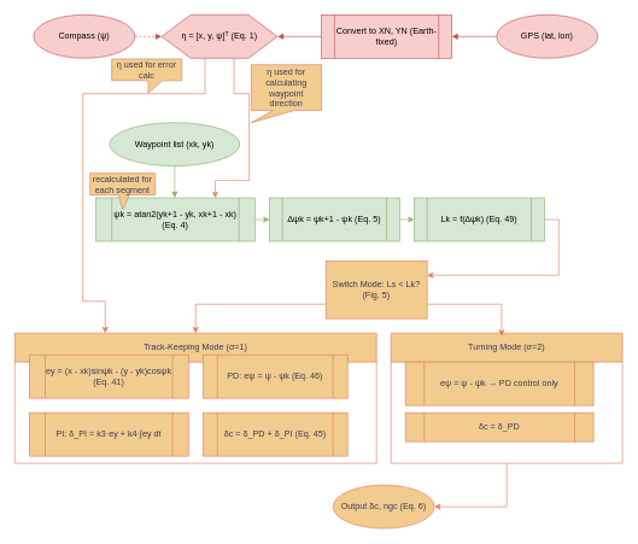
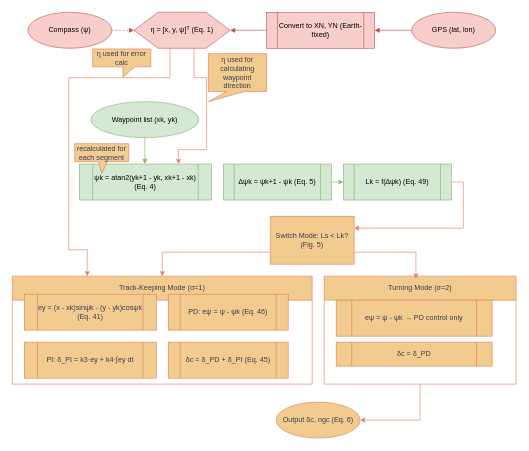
  <mxCell id="0" />
  <mxCell id="1" parent="0" />
  <mxCell id="2" value="GPS (lat, lon)" style="shape=ellipse;whiteSpace=wrap;html=1;labelBackgroundColor=none;fillColor=#f8cecc;strokeColor=#b85450;" vertex="1" parent="1"><mxGeometry x="686" y="20" width="140" height="60" as="geometry" /></mxCell>
  <mxCell id="3" value="Compass (ψ)" style="shape=ellipse;whiteSpace=wrap;html=1;labelBackgroundColor=none;fillColor=#f8cecc;strokeColor=#b85450;" vertex="1" parent="1"><mxGeometry x="46" y="20" width="140" height="60" as="geometry" /></mxCell>
  <mxCell id="4" value="Convert to XN, YN (Earth-fixed)" style="shape=process;whiteSpace=wrap;html=1;labelBackgroundColor=none;fillColor=#f8cecc;strokeColor=#b85450;" vertex="1" parent="1"><mxGeometry x="444" y="20" width="180" height="60" as="geometry" /></mxCell>
  <mxCell id="5" style="edgeStyle=orthogonalEdgeStyle;rounded=0;orthogonalLoop=1;jettySize=auto;html=1;exitX=0.375;exitY=1;exitDx=0;exitDy=0;entryX=0.25;entryY=0;entryDx=0;entryDy=0;strokeColor=#E07A5F;fontColor=#393C56;fillColor=#F2CC8F;" edge="1" parent="1" source="7" target="17"><mxGeometry relative="1" as="geometry"><Array as="points"><mxPoint x="283" y="129" /><mxPoint x="114" y="129" /><mxPoint x="114" y="416" /><mxPoint x="145" y="416" /></Array></mxGeometry></mxCell>
  <mxCell id="6" style="edgeStyle=orthogonalEdgeStyle;rounded=0;orthogonalLoop=1;jettySize=auto;html=1;exitX=0.625;exitY=1;exitDx=0;exitDy=0;entryX=0.75;entryY=0;entryDx=0;entryDy=0;strokeColor=#E07A5F;fontColor=#393C56;fillColor=#F2CC8F;" edge="1" parent="1" source="7" target="10"><mxGeometry relative="1" as="geometry"><Array as="points"><mxPoint x="323" y="129" /><mxPoint x="344" y="129" /><mxPoint x="344" y="249" /><mxPoint x="297" y="249" /></Array></mxGeometry></mxCell>
  <mxCell id="7" value="η = [x, y, ψ]ᵀ (Eq. 1)" style="shape=hexagon;whiteSpace=wrap;html=1;labelBackgroundColor=none;fillColor=#f8cecc;strokeColor=#b85450;" vertex="1" parent="1"><mxGeometry x="223" y="20" width="160" height="60" as="geometry" /></mxCell>
  <mxCell id="8" value="Waypoint list (xk, yk)" style="shape=ellipse;whiteSpace=wrap;html=1;labelBackgroundColor=none;fillColor=#d5e8d4;strokeColor=#82b366;" vertex="1" parent="1"><mxGeometry x="151" y="169" width="180" height="60" as="geometry" /></mxCell>
- <mxCell id="9" style="edgeStyle=orthogonalEdgeStyle;rounded=0;orthogonalLoop=1;jettySize=auto;html=1;exitX=1;exitY=0.5;exitDx=0;exitDy=0;entryX=0;entryY=0.5;entryDx=0;entryDy=0;strokeColor=#82b366;fontColor=#393C56;fillColor=#d5e8d4;" edge="1" parent="1" source="10" target="12"><mxGeometry relative="1" as="geometry" /></mxCell>
  <mxCell id="10" value="ψk = atan2(yk+1 - yk, xk+1 - xk) (Eq. 4)" style="shape=process;whiteSpace=wrap;html=1;labelBackgroundColor=none;fillColor=#d5e8d4;strokeColor=#82b366;" vertex="1" parent="1"><mxGeometry x="132" y="273" width="220" height="60" as="geometry" /></mxCell>
  <mxCell id="11" style="edgeStyle=orthogonalEdgeStyle;rounded=0;orthogonalLoop=1;jettySize=auto;html=1;exitX=1;exitY=0.5;exitDx=0;exitDy=0;entryX=0;entryY=0.5;entryDx=0;entryDy=0;strokeColor=#82b366;fontColor=#393C56;fillColor=#d5e8d4;" edge="1" parent="1" source="12" target="14"><mxGeometry relative="1" as="geometry" /></mxCell>
  <mxCell id="12" value="∆ψk = ψk+1 - ψk (Eq. 5)" style="shape=process;whiteSpace=wrap;html=1;labelBackgroundColor=none;fillColor=#d5e8d4;strokeColor=#82b366;" vertex="1" parent="1"><mxGeometry x="372" y="273" width="180" height="60" as="geometry" /></mxCell>
  <mxCell id="13" style="edgeStyle=orthogonalEdgeStyle;rounded=0;orthogonalLoop=1;jettySize=auto;html=1;exitX=1;exitY=0.5;exitDx=0;exitDy=0;entryX=1;entryY=0.25;entryDx=0;entryDy=0;strokeColor=#E07A5F;fontColor=#393C56;fillColor=#F2CC8F;" edge="1" parent="1" source="14" target="16"><mxGeometry relative="1" as="geometry" /></mxCell>
  <mxCell id="14" value="Lk = f(∆ψk) (Eq. 49)" style="shape=process;whiteSpace=wrap;html=1;labelBackgroundColor=none;fillColor=#d5e8d4;strokeColor=#82b366;" vertex="1" parent="1"><mxGeometry x="572" y="273" width="180" height="60" as="geometry" /></mxCell>
  <mxCell id="15" style="edgeStyle=orthogonalEdgeStyle;rounded=0;orthogonalLoop=1;jettySize=auto;html=1;exitX=0;exitY=0.75;exitDx=0;exitDy=0;entryX=0.5;entryY=0;entryDx=0;entryDy=0;strokeColor=#E07A5F;fontColor=#393C56;fillColor=#F2CC8F;" edge="1" parent="1" source="16" target="17"><mxGeometry relative="1" as="geometry" /></mxCell>
  <mxCell id="16" value="Switch Mode: Ls &lt; Lk? (Fig. 5)" style="shape=diamond;whiteSpace=wrap;html=1;labelBackgroundColor=none;fillColor=#F2CC8F;strokeColor=#E07A5F;fontColor=#393C56;" vertex="1" parent="1"><mxGeometry x="450" y="360" width="140" height="80" as="geometry" /></mxCell>
  <mxCell id="17" value="Track-Keeping Mode (σ=1)" style="shape=swimlane;whiteSpace=wrap;html=1;labelBackgroundColor=none;fillColor=#F2CC8F;strokeColor=#E07A5F;fontColor=#393C56;" vertex="1" parent="1"><mxGeometry x="20" y="460" width="500" height="180" as="geometry" /></mxCell>
  <mxCell id="18" value="ey = (x - xk)sinψk - (y - yk)cosψk (Eq. 41)" style="shape=process;whiteSpace=wrap;html=1;labelBackgroundColor=none;fillColor=#F2CC8F;strokeColor=#E07A5F;fontColor=#393C56;" vertex="1" parent="17"><mxGeometry x="20" y="30" width="220" height="60" as="geometry" /></mxCell>
  <mxCell id="19" value="PD: eψ = ψ - ψk (Eq. 46)" style="shape=process;whiteSpace=wrap;html=1;labelBackgroundColor=none;fillColor=#F2CC8F;strokeColor=#E07A5F;fontColor=#393C56;" vertex="1" parent="17"><mxGeometry x="260" y="30" width="200" height="60" as="geometry" /></mxCell>
  <mxCell id="20" value="PI: δ_PI = k3·ey + k4·∫ey dt" style="shape=process;whiteSpace=wrap;html=1;labelBackgroundColor=none;fillColor=#F2CC8F;strokeColor=#E07A5F;fontColor=#393C56;" vertex="1" parent="17"><mxGeometry x="20" y="110" width="220" height="60" as="geometry" /></mxCell>
  <mxCell id="21" value="δc = δ_PD + δ_PI (Eq. 45)" style="shape=process;whiteSpace=wrap;html=1;labelBackgroundColor=none;fillColor=#F2CC8F;strokeColor=#E07A5F;fontColor=#393C56;" vertex="1" parent="17"><mxGeometry x="260" y="110" width="200" height="60" as="geometry" /></mxCell>
  <mxCell id="22" style="edgeStyle=orthogonalEdgeStyle;rounded=0;orthogonalLoop=1;jettySize=auto;html=1;exitX=0.5;exitY=1;exitDx=0;exitDy=0;strokeColor=#E07A5F;fontColor=#393C56;fillColor=#F2CC8F;entryX=1;entryY=0.5;entryDx=0;entryDy=0;" edge="1" parent="1" source="23" target="26"><mxGeometry relative="1" as="geometry"><mxPoint x="610" y="710" as="targetPoint" /></mxGeometry></mxCell>
  <mxCell id="23" value="Turning Mode (σ=2)" style="shape=swimlane;whiteSpace=wrap;html=1;labelBackgroundColor=none;fillColor=#F2CC8F;strokeColor=#E07A5F;fontColor=#393C56;" vertex="1" parent="1"><mxGeometry x="540" y="460" width="320" height="180" as="geometry" /></mxCell>
  <mxCell id="24" value="eψ = ψ - ψk → PD control only" style="shape=process;whiteSpace=wrap;html=1;labelBackgroundColor=none;fillColor=#F2CC8F;strokeColor=#E07A5F;fontColor=#393C56;" vertex="1" parent="23"><mxGeometry x="20" y="40" width="260" height="60" as="geometry" /></mxCell>
  <mxCell id="25" value="δc = δ_PD" style="shape=process;whiteSpace=wrap;html=1;labelBackgroundColor=none;fillColor=#F2CC8F;strokeColor=#E07A5F;fontColor=#393C56;" vertex="1" parent="23"><mxGeometry x="20" y="110" width="260" height="40" as="geometry" /></mxCell>
  <mxCell id="26" value="Output δc, ngc (Eq. 6)" style="shape=ellipse;whiteSpace=wrap;html=1;labelBackgroundColor=none;fillColor=#F2CC8F;strokeColor=#E07A5F;fontColor=#393C56;" vertex="1" parent="1"><mxGeometry x="460" y="670" width="140" height="60" as="geometry" /></mxCell>
  <mxCell id="27" style="edgeStyle=orthogonalEdgeStyle;endArrow=block;html=1;strokeColor=#b85450;labelBackgroundColor=none;fontColor=default;fillColor=#f8cecc;" edge="1" parent="1" source="2" target="4"><mxGeometry relative="1" as="geometry" /></mxCell>
  <mxCell id="28" style="edgeStyle=orthogonalEdgeStyle;endArrow=block;html=1;strokeColor=#b85450;labelBackgroundColor=none;fontColor=default;fillColor=#f8cecc;dashed=1;" edge="1" parent="1" source="3" target="7"><mxGeometry relative="1" as="geometry" /></mxCell>
  <mxCell id="29" style="edgeStyle=orthogonalEdgeStyle;endArrow=block;html=1;strokeColor=#b85450;labelBackgroundColor=none;fontColor=default;fillColor=#f8cecc;" edge="1" parent="1" source="4" target="7"><mxGeometry relative="1" as="geometry" /></mxCell>
  <mxCell id="30" style="edgeStyle=orthogonalEdgeStyle;endArrow=block;html=1;strokeColor=#82b366;labelBackgroundColor=none;fontColor=default;fillColor=#d5e8d4;" edge="1" parent="1" source="8" target="10"><mxGeometry relative="1" as="geometry"><Array as="points"><mxPoint x="244" y="279" /><mxPoint x="244" y="279" /></Array></mxGeometry></mxCell>
  <mxCell id="31" style="edgeStyle=orthogonalEdgeStyle;rounded=0;orthogonalLoop=1;jettySize=auto;html=1;exitX=1;exitY=0.75;exitDx=0;exitDy=0;entryX=0.478;entryY=0.022;entryDx=0;entryDy=0;entryPerimeter=0;strokeColor=#E07A5F;fontColor=#393C56;fillColor=#F2CC8F;" edge="1" parent="1" source="16" target="23"><mxGeometry relative="1" as="geometry" /></mxCell>
  <mxCell id="32" value="η used for error calc" style="shape=callout;whiteSpace=wrap;html=1;perimeter=calloutPerimeter;strokeColor=#E07A5F;fontColor=#393C56;fillColor=#F2CC8F;size=17;position=0.52;position2=0.52;" vertex="1" parent="1"><mxGeometry x="154" y="81" width="97" height="47" as="geometry" /></mxCell>
  <mxCell id="33" value="η used for calculating waypoint direction" style="shape=callout;whiteSpace=wrap;html=1;perimeter=calloutPerimeter;strokeColor=#E07A5F;fontColor=#393C56;fillColor=#F2CC8F;size=17;position=0.31;position2=0;base=30;" vertex="1" parent="1"><mxGeometry x="347" y="89" width="97" height="80" as="geometry" /></mxCell>
  <mxCell id="34" value="recalculated for each segment" style="shape=callout;whiteSpace=wrap;html=1;perimeter=calloutPerimeter;strokeColor=#E07A5F;fontColor=#393C56;fillColor=#F2CC8F;base=15;size=20;position=0.44;" vertex="1" parent="1"><mxGeometry x="124" y="239" width="90" height="50" as="geometry" /></mxCell>
